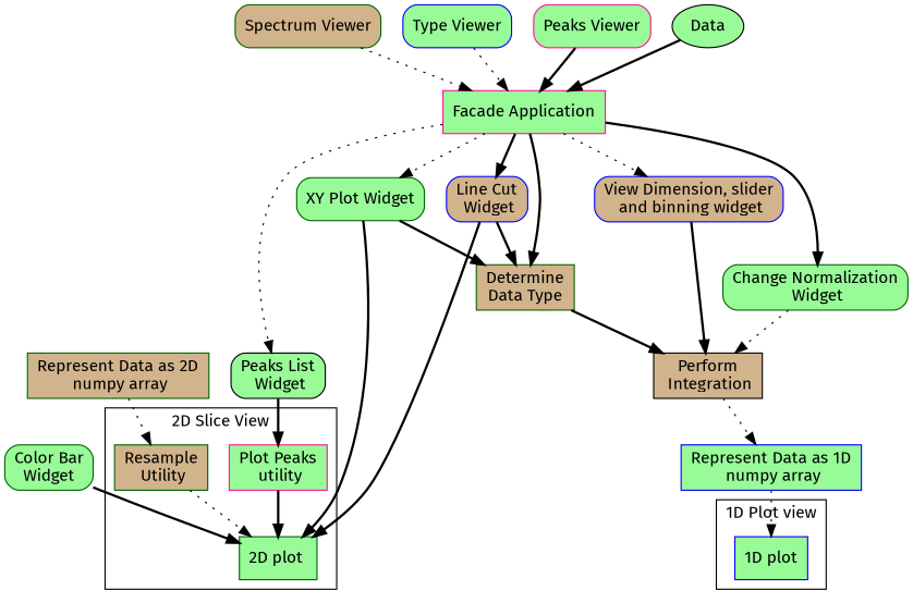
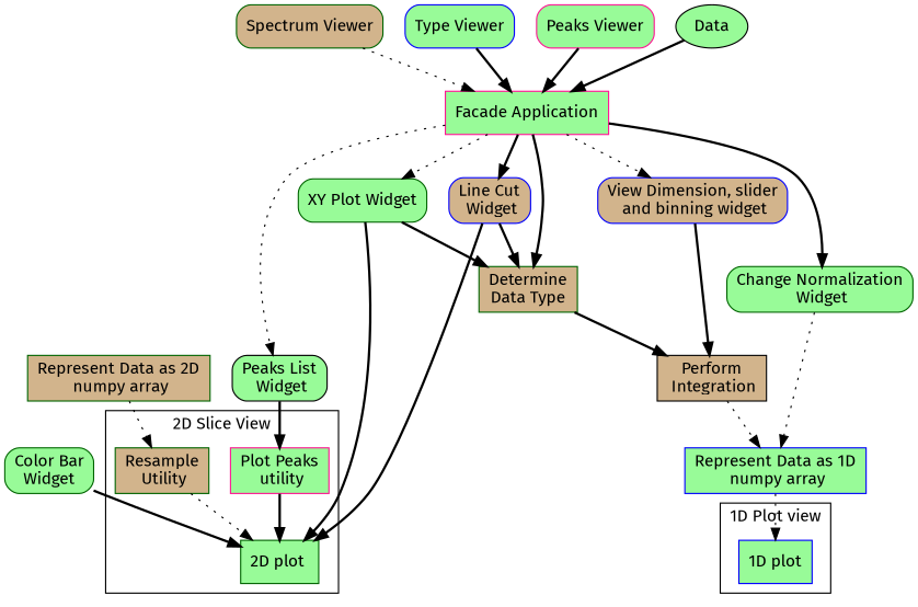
  digraph {
    fontname="Fira Sans"
    node [color=darkgreen fillcolor=palegreen fontname="Fira Sans" shape=box style=filled]
    edge [fontname="Fira Sans" style=bold]
    n1 [fillcolor=tan label="Spectrum Viewer" style="rounded,filled"]
    n2 [color=blue label="Type Viewer" style="rounded,filled"]
    n3 [color=deeppink label="Peaks Viewer" style="rounded,filled"]
    n4 [label="Color Bar\nWidget" style="rounded,filled"]
    n5 [label="XY Plot Widget" style="rounded,filled"]
    n6 [color=blue fillcolor=tan label="Line Cut\n Widget" style="rounded,filled"]
    n7 [color=black label="Peaks List\n Widget" style="rounded,filled"]
    n8 [color=blue fillcolor=tan label="View Dimension, slider\n and binning widget" style="rounded,filled"]
    n9 [label="Change Normalization\n Widget" style="rounded,filled"]
    n10 [color=deeppink label="Facade Application"]
    n11 [fillcolor=tan label="Resample\n Utility"]
    n12 [fillcolor=tan label="Represent Data as 2D\n numpy array"]
    n13 [color=blue label="Represent Data as 1D\n numpy array"]
    n14 [color=deeppink label="Plot Peaks\n utility"]
    n15 [label="2D plot "]
    n16 [color=blue label="1D plot"]
    n17 [fillcolor=tan label="Determine\nData Type"]
    n18 [color=black fillcolor=tan label="Perform\n Integration"]
    Data [color=black shape=""]
    subgraph sub_1 {
      n1
      n2
      n3
    }
    subgraph sub_2 {
      n4
      n5
      n6
      n7
      n8
      n9
    }
    subgraph sub_3 {
      n10
    }
    subgraph sub_4 {
      n11
      n12
      n13
      n14
      n15
      n16
      n17
      n18
    }
    subgraph sub_5 {
      rank=same
      n7
      n18
    }
    subgraph cluster_6 {
      label="2D Slice View"
      n11
      n14
      n15
    }
    subgraph cluster_7 {
      label="1D Plot view"
      n16
    }
    n1 -> n10 [style=dotted]
-   n2 -> n10 [style=dotted]
+   n2 -> n10
    n3 -> n10
    n4 -> n15
    n5 -> n15
    n5 -> n17
    n6 -> n15
    n6 -> n17
    n7 -> n14
    n8 -> n18
-   n9 -> n18 [style=dotted]
+   n9 -> n13 [style=dotted]
    n10 -> n5 [style=dotted]
    n10 -> n6
    n10 -> n7 [style=dotted]
    n10 -> n8 [style=dotted]
    n10 -> n9
    n10 -> n17
    n11 -> n15 [style=dotted]
    n12 -> n11 [style=dotted]
    n13 -> n16 [style=dotted]
    n14 -> n15
    n17 -> n18
    n18 -> n13 [style=dotted]
    Data -> n10
  }
